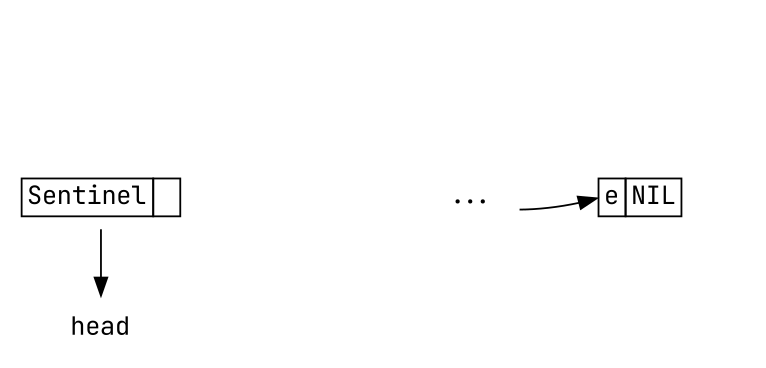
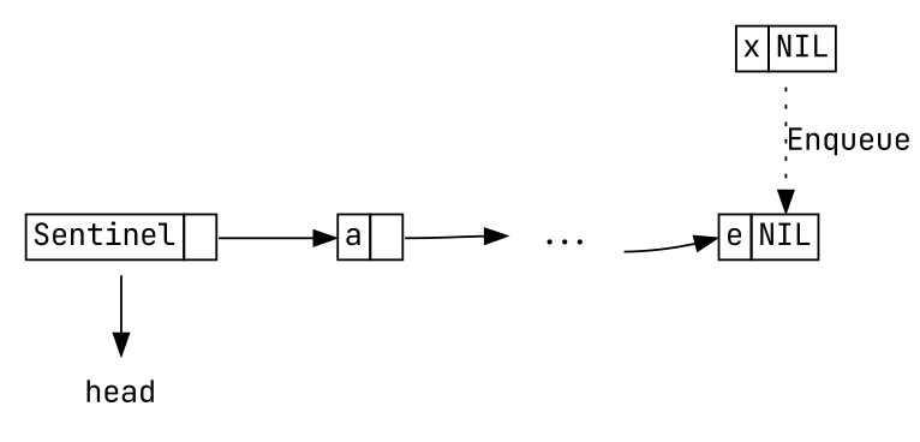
  digraph {
    fontname="JetBrains Mono"
    node [fontname="JetBrains Mono" shape=plaintext]
    edge [fontname="JetBrains Mono" headport=key]
    n1 [label=<<TABLE BORDER="0" CELLBORDER="1" CELLSPACING="0">       <TR><TD>Sentinel</TD><TD PORT="next"> </TD></TR></TABLE>>]
+   n2 [label=<<TABLE BORDER="0" CELLBORDER="1" CELLSPACING="0">        <TR><TD PORT="key">a</TD><TD PORT="next"> </TD></TR></TABLE>>]
    n3 [label="..." shape=none]
    n4 [label=<<TABLE BORDER="0" CELLBORDER="1" CELLSPACING="0">        <TR><TD PORT="key">e</TD><TD PORT="next">NIL</TD></TR></TABLE>>]
    head [shape=none]
+   n6 [label=<<TABLE BORDER="0" CELLBORDER="1" CELLSPACING="0"       ><TR><TD PORT="key">x</TD><TD>NIL</TD></TR></TABLE>>]
    subgraph sub_1 {
      rank=same
      n1
+     n2
      n3
      n4
    }
+   n1 -> n2 [tailport=next]
    n1 -> head [headport=""]
+   n2 -> n3 [headport=w tailport=next]
    n3 -> n4
+   n6 -> n4 [headport=next label=Enqueue style=dotted]
  }
